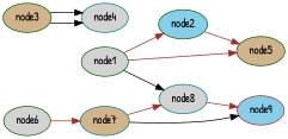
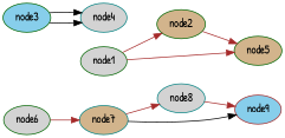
  digraph {
    fontname="Patrick Hand"
    rankdir=LR
    node [color=darkgreen fillcolor=lightgrey fontname="Patrick Hand" style=filled]
    edge [color=brown fontname="Patrick Hand"]
-   node2 [fillcolor=skyblue]
+   node2 [fillcolor=tan]
    node1
    node8 [color=teal]
    node5 [fillcolor=tan]
    node9 [color=brown fillcolor=skyblue]
    node4 [color=teal]
-   node3 [fillcolor=tan]
+   node3 [fillcolor=skyblue]
    node7 [color=teal fillcolor=tan]
    node6
    node2 -> node5
    node1 -> node2
-   node1 -> node8 [color=black]
    node1 -> node5
    node8 -> node9
    node3 -> node4 [color=black]
    node3 -> node4 [color=black]
    node7 -> node8
    node7 -> node9 [color=black]
    node6 -> node7
  }
